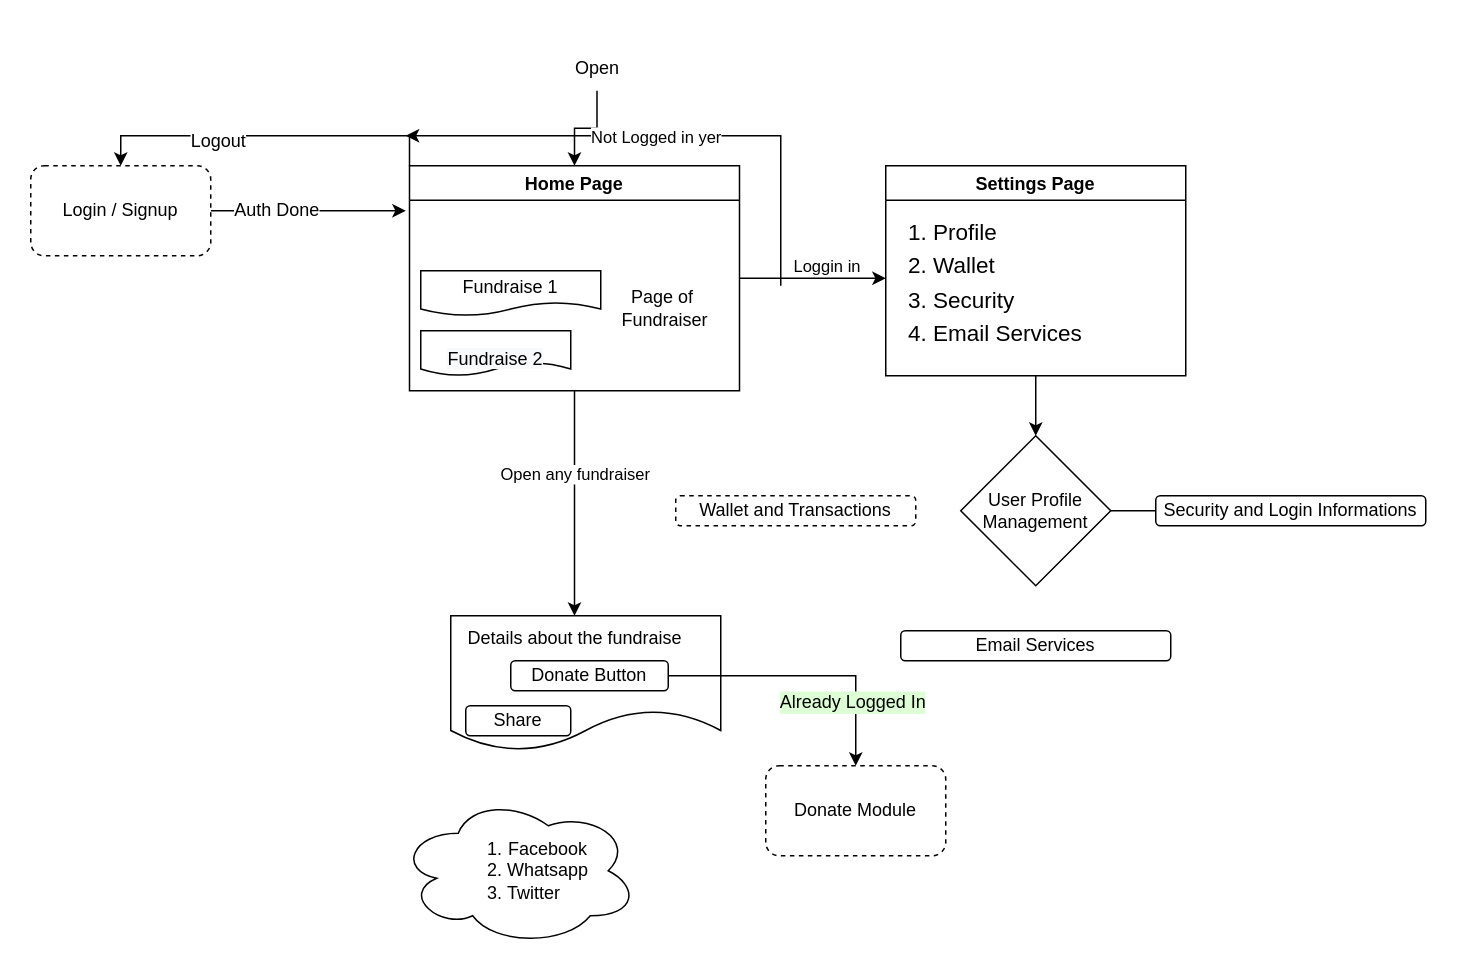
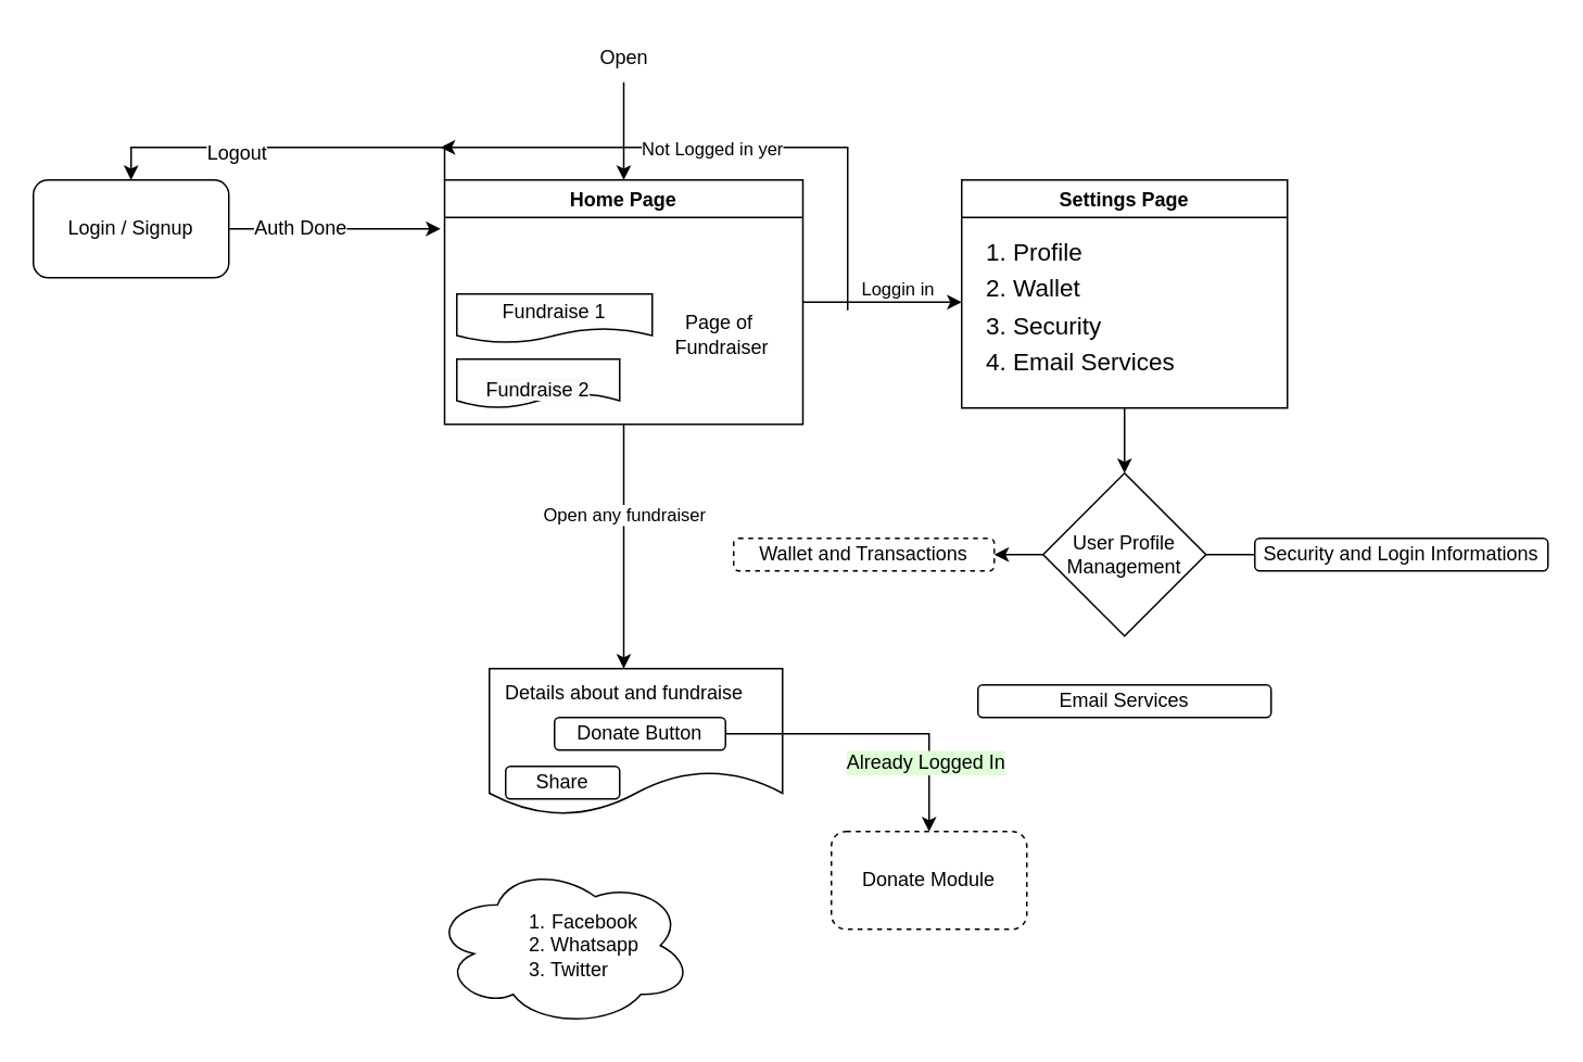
  <mxCell id="0" />
  <mxCell id="1" parent="0" />
  <mxCell id="2" style="edgeStyle=orthogonalEdgeStyle;rounded=0;orthogonalLoop=1;jettySize=auto;html=1;fontSize=15;" parent="1" source="4" edge="1"><mxGeometry relative="1" as="geometry"><mxPoint x="270" y="140" as="targetPoint" /></mxGeometry></mxCell>
  <mxCell id="3" value="Auth Done" style="edgeLabel;html=1;align=center;verticalAlign=middle;resizable=0;points=[];fontSize=12;" parent="2" vertex="1" connectable="0"><mxGeometry x="-0.348" y="1" relative="1" as="geometry"><mxPoint as="offset" /></mxGeometry></mxCell>
- <mxCell id="4" value="Login / Signup" style="rounded=1;whiteSpace=wrap;html=1;dashed=1;" parent="1" vertex="1"><mxGeometry x="20" y="110" width="120" height="60" as="geometry" /></mxCell>
+ <mxCell id="4" value="Login / Signup" style="rounded=1;whiteSpace=wrap;html=1;" parent="1" vertex="1"><mxGeometry x="20" y="110" width="120" height="60" as="geometry" /></mxCell>
  <mxCell id="5" style="edgeStyle=orthogonalEdgeStyle;rounded=0;orthogonalLoop=1;jettySize=auto;html=1;" parent="1" edge="1"><mxGeometry relative="1" as="geometry"><mxPoint x="382.5" y="410" as="targetPoint" /><mxPoint x="382.5" y="260" as="sourcePoint" /></mxGeometry></mxCell>
  <mxCell id="6" value="Open any fundraiser" style="edgeLabel;html=1;align=center;verticalAlign=middle;resizable=0;points=[];" parent="5" vertex="1" connectable="0"><mxGeometry x="-0.272" relative="1" as="geometry"><mxPoint as="offset" /></mxGeometry></mxCell>
  <mxCell id="7" value="" style="shape=document;whiteSpace=wrap;html=1;boundedLbl=1;" parent="1" vertex="1"><mxGeometry x="300" y="410" width="180" height="90" as="geometry" /></mxCell>
  <mxCell id="8" value="Fundraise 1" style="shape=document;whiteSpace=wrap;html=1;boundedLbl=1;" parent="1" vertex="1"><mxGeometry x="280" y="180" width="120" height="30" as="geometry" /></mxCell>
  <mxCell id="9" value="&lt;br&gt;&lt;span style=&quot;color: rgb(0 , 0 , 0) ; font-family: &amp;#34;helvetica&amp;#34; ; font-size: 12px ; font-style: normal ; font-weight: 400 ; letter-spacing: normal ; text-align: center ; text-indent: 0px ; text-transform: none ; word-spacing: 0px ; background-color: rgb(248 , 249 , 250) ; display: inline ; float: none&quot;&gt;Fundraise 2&lt;br&gt;&lt;/span&gt;" style="shape=document;whiteSpace=wrap;html=1;boundedLbl=1;" parent="1" vertex="1"><mxGeometry x="280" y="220" width="100" height="30" as="geometry" /></mxCell>
  <mxCell id="10" style="edgeStyle=orthogonalEdgeStyle;rounded=0;orthogonalLoop=1;jettySize=auto;html=1;entryX=0.5;entryY=0;entryDx=0;entryDy=0;" parent="1" source="11" target="12" edge="1"><mxGeometry relative="1" as="geometry" /></mxCell>
- <mxCell id="11" value="Open" style="text;html=1;strokeColor=none;fillColor=none;align=center;verticalAlign=middle;whiteSpace=wrap;rounded=0;" parent="1" vertex="1"><mxGeometry x="367.5" y="30" width="60" height="30" as="geometry" /></mxCell>
+ <mxCell id="11" value="Open" style="text;html=1;strokeColor=none;fillColor=none;align=center;verticalAlign=middle;whiteSpace=wrap;rounded=0;" parent="1" vertex="1"><mxGeometry x="352.5" y="20" width="60" height="30" as="geometry" /></mxCell>
  <mxCell id="12" value="Homepage" style="text;html=1;strokeColor=none;fillColor=none;align=center;verticalAlign=middle;whiteSpace=wrap;rounded=0;" parent="1" vertex="1"><mxGeometry x="352.5" y="110" width="60" height="30" as="geometry" /></mxCell>
- <mxCell id="13" value="Details about the fundraise" style="text;html=1;strokeColor=none;fillColor=none;align=center;verticalAlign=middle;whiteSpace=wrap;rounded=0;" parent="1" vertex="1"><mxGeometry x="302.5" y="410" width="160" height="30" as="geometry" /></mxCell>
+ <mxCell id="13" value="Details about and fundraise" style="text;html=1;strokeColor=none;fillColor=none;align=center;verticalAlign=middle;whiteSpace=wrap;rounded=0;" parent="1" vertex="1"><mxGeometry x="302.5" y="410" width="160" height="30" as="geometry" /></mxCell>
  <mxCell id="14" style="edgeStyle=orthogonalEdgeStyle;rounded=0;orthogonalLoop=1;jettySize=auto;html=1;" parent="1" source="16" target="17" edge="1"><mxGeometry relative="1" as="geometry" /></mxCell>
  <mxCell id="15" value="&lt;span style=&quot;font-size: 12px;&quot;&gt;Already Logged In&lt;/span&gt;" style="edgeLabel;html=1;align=center;verticalAlign=middle;resizable=0;points=[];labelBackgroundColor=#DEFFD6;" parent="14" vertex="1" connectable="0"><mxGeometry x="0.535" y="-3" relative="1" as="geometry"><mxPoint as="offset" /></mxGeometry></mxCell>
  <mxCell id="16" value="Donate Button" style="rounded=1;whiteSpace=wrap;html=1;" parent="1" vertex="1"><mxGeometry x="340" y="440" width="105" height="20" as="geometry" /></mxCell>
  <mxCell id="17" value="Donate Module" style="rounded=1;whiteSpace=wrap;html=1;dashed=1;" parent="1" vertex="1"><mxGeometry x="510" y="510" width="120" height="60" as="geometry" /></mxCell>
  <mxCell id="18" value="" style="edgeStyle=orthogonalEdgeStyle;rounded=0;orthogonalLoop=1;jettySize=auto;html=1;fontSize=12;" parent="1" source="19" target="31" edge="1"><mxGeometry relative="1" as="geometry" /></mxCell>
  <mxCell id="19" value="Settings Page" style="swimlane;" parent="1" vertex="1"><mxGeometry x="590" y="110" width="200" height="140" as="geometry" /></mxCell>
  <mxCell id="20" value="&lt;ol style=&quot;font-size: 15px ; line-height: 1.5&quot;&gt;&lt;li&gt;Profile&lt;/li&gt;&lt;li&gt;Wallet&lt;/li&gt;&lt;li&gt;Security&lt;/li&gt;&lt;li&gt;Email Services&lt;/li&gt;&lt;/ol&gt;" style="text;html=1;strokeColor=none;fillColor=none;align=left;verticalAlign=middle;whiteSpace=wrap;rounded=0;" parent="19" vertex="1"><mxGeometry x="-10" y="25" width="190" height="105" as="geometry" /></mxCell>
  <mxCell id="21" style="edgeStyle=orthogonalEdgeStyle;rounded=0;orthogonalLoop=1;jettySize=auto;html=1;" parent="1" source="25" edge="1"><mxGeometry relative="1" as="geometry"><mxPoint x="590" y="185" as="targetPoint" /></mxGeometry></mxCell>
  <mxCell id="22" value="Loggin in" style="edgeLabel;html=1;align=left;verticalAlign=bottom;resizable=0;points=[];labelPosition=right;verticalLabelPosition=top;" vertex="1" connectable="0" parent="21"><mxGeometry x="-0.296" relative="1" as="geometry"><mxPoint as="offset" /></mxGeometry></mxCell>
  <mxCell id="23" style="edgeStyle=orthogonalEdgeStyle;rounded=0;orthogonalLoop=1;jettySize=auto;html=1;exitX=0;exitY=0;exitDx=0;exitDy=0;entryX=0.5;entryY=0;entryDx=0;entryDy=0;fontSize=12;" parent="1" source="25" target="4" edge="1"><mxGeometry relative="1" as="geometry" /></mxCell>
  <mxCell id="24" value="Logout" style="edgeLabel;html=1;align=center;verticalAlign=middle;resizable=0;points=[];fontSize=12;" parent="23" vertex="1" connectable="0"><mxGeometry x="0.272" y="3" relative="1" as="geometry"><mxPoint as="offset" /></mxGeometry></mxCell>
  <mxCell id="25" value="Home Page" style="swimlane;" parent="1" vertex="1"><mxGeometry x="272.5" y="110" width="220" height="150" as="geometry" /></mxCell>
  <mxCell id="26" value="Page of&amp;nbsp;&lt;br&gt;Fundraiser" style="text;html=1;strokeColor=none;fillColor=none;align=center;verticalAlign=middle;whiteSpace=wrap;rounded=0;" parent="25" vertex="1"><mxGeometry x="140" y="80" width="60" height="30" as="geometry" /></mxCell>
  <mxCell id="27" value="Wallet and Transactions" style="rounded=1;whiteSpace=wrap;html=1;labelBackgroundColor=none;fontSize=12;dashed=1;" parent="1" vertex="1"><mxGeometry x="450" y="330" width="160" height="20" as="geometry" /></mxCell>
  <mxCell id="28" value="Security and Login Informations" style="rounded=1;whiteSpace=wrap;html=1;labelBackgroundColor=none;fontSize=12;" parent="1" vertex="1"><mxGeometry x="770" y="330" width="180" height="20" as="geometry" /></mxCell>
  <mxCell id="29" value="" style="edgeStyle=orthogonalEdgeStyle;rounded=0;orthogonalLoop=1;jettySize=auto;html=1;fontSize=12;endArrow=none;" parent="1" source="31" target="28" edge="1"><mxGeometry relative="1" as="geometry" /></mxCell>
+ <mxCell id="30" value="" style="edgeStyle=orthogonalEdgeStyle;rounded=0;orthogonalLoop=1;jettySize=auto;html=1;fontSize=12;" parent="1" source="31" target="27" edge="1"><mxGeometry relative="1" as="geometry" /></mxCell>
  <mxCell id="31" value="&lt;span&gt;User Profile Management&lt;/span&gt;" style="rhombus;whiteSpace=wrap;html=1;labelBackgroundColor=none;fontSize=12;" parent="1" vertex="1"><mxGeometry x="640" y="290" width="100" height="100" as="geometry" /></mxCell>
  <mxCell id="32" value="Email Services" style="rounded=1;whiteSpace=wrap;html=1;labelBackgroundColor=none;fontSize=12;" parent="1" vertex="1"><mxGeometry x="600" y="420" width="180" height="20" as="geometry" /></mxCell>
  <mxCell id="33" value="&lt;ol&gt;&lt;li&gt;&lt;span&gt;Facebook&lt;/span&gt;&lt;/li&gt;&lt;li style=&quot;text-align: left&quot;&gt;&lt;span&gt;Whatsapp&lt;/span&gt;&lt;/li&gt;&lt;li style=&quot;text-align: left&quot;&gt;&lt;span&gt;Twitter&lt;/span&gt;&lt;/li&gt;&lt;/ol&gt;" style="ellipse;shape=cloud;whiteSpace=wrap;html=1;labelBackgroundColor=none;fontSize=12;" parent="1" vertex="1"><mxGeometry x="265" y="530" width="160" height="100" as="geometry" /></mxCell>
  <mxCell id="34" value="Share" style="rounded=1;whiteSpace=wrap;html=1;labelBackgroundColor=none;fontSize=12;" parent="1" vertex="1"><mxGeometry x="310" y="470" width="70" height="20" as="geometry" /></mxCell>
  <mxCell id="35" value="" style="endArrow=classic;html=1;rounded=0;" edge="1" parent="1"><mxGeometry width="50" height="50" relative="1" as="geometry"><mxPoint x="520" y="190" as="sourcePoint" /><mxPoint x="270" y="90" as="targetPoint" /><Array as="points"><mxPoint x="520" y="90" /></Array></mxGeometry></mxCell>
  <mxCell id="36" value="Not Logged in yer" style="edgeLabel;html=1;align=center;verticalAlign=middle;resizable=0;points=[];" vertex="1" connectable="0" parent="35"><mxGeometry x="0.053" relative="1" as="geometry"><mxPoint as="offset" /></mxGeometry></mxCell>
